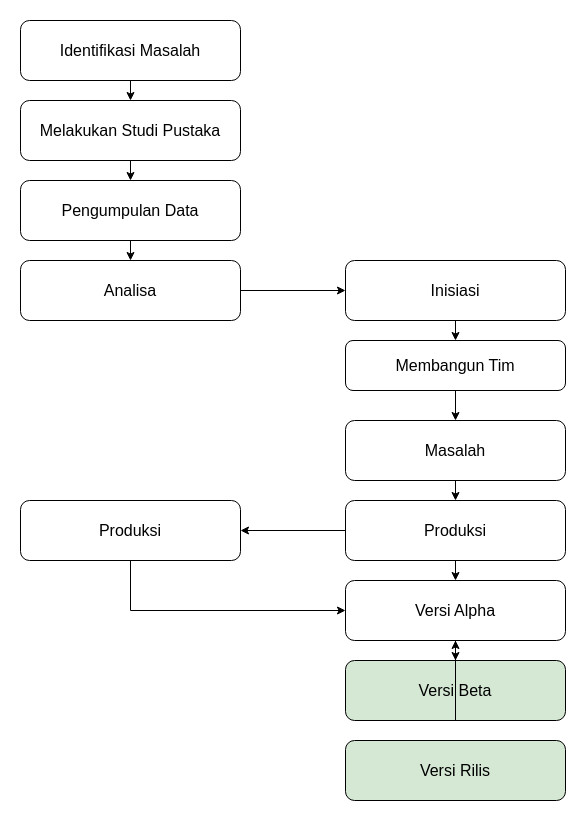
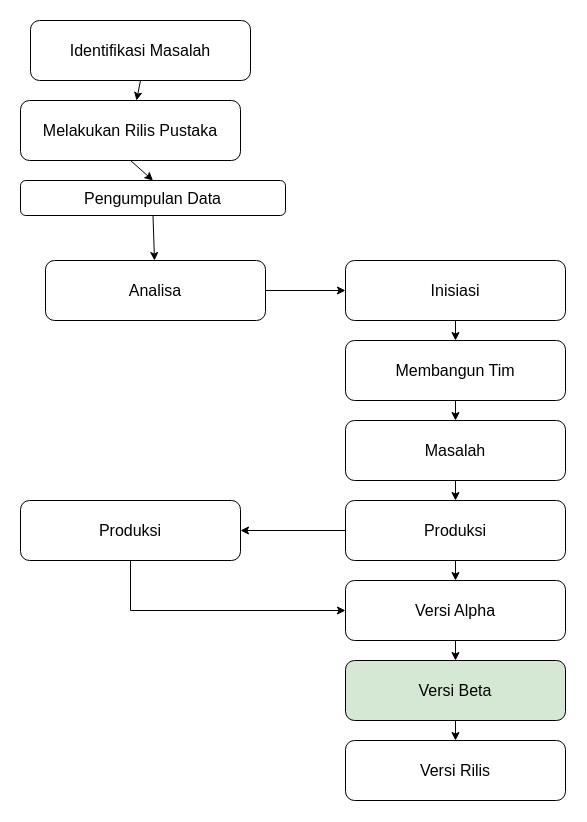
  <mxCell id="0" />
  <mxCell id="1" parent="0" />
- <mxCell id="2" value="Identifikasi Masalah" style="rounded=1;whiteSpace=wrap;html=1;fontSize=16;" vertex="1" parent="1"><mxGeometry x="20" y="20" width="220" height="60" as="geometry" /></mxCell>
- <mxCell id="3" value="Melakukan Studi Pustaka" style="rounded=1;whiteSpace=wrap;html=1;fontSize=16;" vertex="1" parent="1"><mxGeometry x="20" y="100" width="220" height="60" as="geometry" /></mxCell>
- <mxCell id="4" value="Pengumpulan Data" style="rounded=1;whiteSpace=wrap;html=1;fontSize=16;" vertex="1" parent="1"><mxGeometry x="20" y="180" width="220" height="60" as="geometry" /></mxCell>
- <mxCell id="5" value="Analisa" style="rounded=1;whiteSpace=wrap;html=1;fontSize=16;" vertex="1" parent="1"><mxGeometry x="20" y="260" width="220" height="60" as="geometry" /></mxCell>
+ <mxCell id="2" value="Identifikasi Masalah" style="rounded=1;whiteSpace=wrap;html=1;fontSize=16;" vertex="1" parent="1"><mxGeometry x="30" y="20" width="220" height="60" as="geometry" /></mxCell>
+ <mxCell id="3" value="Melakukan Rilis Pustaka" style="rounded=1;whiteSpace=wrap;html=1;fontSize=16;" vertex="1" parent="1"><mxGeometry x="20" y="100" width="220" height="60" as="geometry" /></mxCell>
+ <mxCell id="4" value="Pengumpulan Data" style="rounded=1;whiteSpace=wrap;html=1;fontSize=16;" vertex="1" parent="1"><mxGeometry x="20" y="180" width="265" height="35" as="geometry" /></mxCell>
+ <mxCell id="5" value="Analisa" style="rounded=1;whiteSpace=wrap;html=1;fontSize=16;" vertex="1" parent="1"><mxGeometry x="45" y="260" width="220" height="60" as="geometry" /></mxCell>
  <mxCell id="6" value="Inisiasi" style="rounded=1;whiteSpace=wrap;html=1;fontSize=16;" vertex="1" parent="1"><mxGeometry x="345" y="260" width="220" height="60" as="geometry" /></mxCell>
- <mxCell id="7" value="Membangun Tim" style="rounded=1;whiteSpace=wrap;html=1;fontSize=16;" vertex="1" parent="1"><mxGeometry x="345" y="340" width="220" height="50" as="geometry" /></mxCell>
+ <mxCell id="7" value="Membangun Tim" style="rounded=1;whiteSpace=wrap;html=1;fontSize=16;" vertex="1" parent="1"><mxGeometry x="345" y="340" width="220" height="60" as="geometry" /></mxCell>
  <mxCell id="8" value="Masalah" style="rounded=1;whiteSpace=wrap;html=1;fontSize=16;" vertex="1" parent="1"><mxGeometry x="345" y="420" width="220" height="60" as="geometry" /></mxCell>
  <mxCell id="9" value="Produksi" style="rounded=1;whiteSpace=wrap;html=1;fontSize=16;" vertex="1" parent="1"><mxGeometry x="345" y="500" width="220" height="60" as="geometry" /></mxCell>
  <mxCell id="10" value="Versi Alpha" style="rounded=1;whiteSpace=wrap;html=1;fontSize=16;" vertex="1" parent="1"><mxGeometry x="345" y="580" width="220" height="60" as="geometry" /></mxCell>
  <mxCell id="11" value="Versi Beta" style="rounded=1;whiteSpace=wrap;html=1;fontSize=16;fillColor=#d5e8d4;" vertex="1" parent="1"><mxGeometry x="345" y="660" width="220" height="60" as="geometry" /></mxCell>
- <mxCell id="12" value="Versi Rilis" style="rounded=1;whiteSpace=wrap;html=1;fontSize=16;fillColor=#d5e8d4;" vertex="1" parent="1"><mxGeometry x="345" y="740" width="220" height="60" as="geometry" /></mxCell>
+ <mxCell id="12" value="Versi Rilis" style="rounded=1;whiteSpace=wrap;html=1;fontSize=16;" vertex="1" parent="1"><mxGeometry x="345" y="740" width="220" height="60" as="geometry" /></mxCell>
  <mxCell id="13" value="Produksi" style="rounded=1;whiteSpace=wrap;html=1;fontSize=16;" vertex="1" parent="1"><mxGeometry x="20" y="500" width="220" height="60" as="geometry" /></mxCell>
  <mxCell id="14" value="" style="endArrow=classic;html=1;rounded=0;exitX=0.5;exitY=1;exitDx=0;exitDy=0;entryX=0.5;entryY=0;entryDx=0;entryDy=0;" edge="1" parent="1" source="3" target="4"><mxGeometry width="50" height="50" relative="1" as="geometry"><mxPoint x="140" y="90" as="sourcePoint" /><mxPoint x="140" y="110" as="targetPoint" /></mxGeometry></mxCell>
  <mxCell id="15" value="" style="endArrow=classic;html=1;rounded=0;exitX=0.5;exitY=1;exitDx=0;exitDy=0;" edge="1" parent="1" source="2" target="3"><mxGeometry width="50" height="50" relative="1" as="geometry"><mxPoint x="150" y="100" as="sourcePoint" /><mxPoint x="150" y="120" as="targetPoint" /></mxGeometry></mxCell>
  <mxCell id="16" value="" style="endArrow=classic;html=1;rounded=0;exitX=0.5;exitY=1;exitDx=0;exitDy=0;" edge="1" parent="1" source="4" target="5"><mxGeometry width="50" height="50" relative="1" as="geometry"><mxPoint x="160" y="110" as="sourcePoint" /><mxPoint x="160" y="130" as="targetPoint" /></mxGeometry></mxCell>
  <mxCell id="17" value="" style="endArrow=classic;html=1;rounded=0;exitX=1;exitY=0.5;exitDx=0;exitDy=0;entryX=0;entryY=0.5;entryDx=0;entryDy=0;" edge="1" parent="1" source="5" target="6"><mxGeometry width="50" height="50" relative="1" as="geometry"><mxPoint x="140" y="250" as="sourcePoint" /><mxPoint x="140" y="270" as="targetPoint" /></mxGeometry></mxCell>
  <mxCell id="18" value="" style="endArrow=classic;html=1;rounded=0;exitX=0.5;exitY=1;exitDx=0;exitDy=0;entryX=0.5;entryY=0;entryDx=0;entryDy=0;" edge="1" parent="1" source="6" target="7"><mxGeometry width="50" height="50" relative="1" as="geometry"><mxPoint x="150" y="260" as="sourcePoint" /><mxPoint x="150" y="280" as="targetPoint" /></mxGeometry></mxCell>
  <mxCell id="19" value="" style="endArrow=classic;html=1;rounded=0;exitX=0.5;exitY=1;exitDx=0;exitDy=0;entryX=0.5;entryY=0;entryDx=0;entryDy=0;" edge="1" parent="1" source="7" target="8"><mxGeometry width="50" height="50" relative="1" as="geometry"><mxPoint x="465" y="330" as="sourcePoint" /><mxPoint x="465" y="350" as="targetPoint" /></mxGeometry></mxCell>
  <mxCell id="20" value="" style="endArrow=classic;html=1;rounded=0;entryX=0.5;entryY=0;entryDx=0;entryDy=0;" edge="1" parent="1" target="9"><mxGeometry width="50" height="50" relative="1" as="geometry"><mxPoint x="455" y="480" as="sourcePoint" /><mxPoint x="475" y="360" as="targetPoint" /></mxGeometry></mxCell>
  <mxCell id="21" value="" style="endArrow=classic;html=1;rounded=0;exitX=0.5;exitY=1;exitDx=0;exitDy=0;entryX=0.5;entryY=0;entryDx=0;entryDy=0;" edge="1" parent="1" source="9" target="10"><mxGeometry width="50" height="50" relative="1" as="geometry"><mxPoint x="485" y="350" as="sourcePoint" /><mxPoint x="485" y="370" as="targetPoint" /></mxGeometry></mxCell>
  <mxCell id="22" value="" style="endArrow=classic;html=1;rounded=0;entryX=0.5;entryY=0;entryDx=0;entryDy=0;" edge="1" parent="1" target="11"><mxGeometry width="50" height="50" relative="1" as="geometry"><mxPoint x="455" y="640" as="sourcePoint" /><mxPoint x="465" y="590" as="targetPoint" /></mxGeometry></mxCell>
- <mxCell id="23" value="" style="endArrow=classic;html=1;rounded=0;exitX=0.5;exitY=1;exitDx=0;exitDy=0;" edge="1" parent="1" source="11" target="10"><mxGeometry width="50" height="50" relative="1" as="geometry"><mxPoint x="475" y="580" as="sourcePoint" /><mxPoint x="475" y="600" as="targetPoint" /></mxGeometry></mxCell>
+ <mxCell id="23" value="" style="endArrow=classic;html=1;rounded=0;exitX=0.5;exitY=1;exitDx=0;exitDy=0;entryX=0.5;entryY=0;entryDx=0;entryDy=0;" edge="1" parent="1" source="11" target="12"><mxGeometry width="50" height="50" relative="1" as="geometry"><mxPoint x="475" y="580" as="sourcePoint" /><mxPoint x="475" y="600" as="targetPoint" /></mxGeometry></mxCell>
  <mxCell id="24" value="" style="endArrow=classic;html=1;rounded=0;exitX=0;exitY=0.5;exitDx=0;exitDy=0;entryX=1;entryY=0.5;entryDx=0;entryDy=0;" edge="1" parent="1" source="9" target="13"><mxGeometry width="50" height="50" relative="1" as="geometry"><mxPoint x="485" y="590" as="sourcePoint" /><mxPoint x="485" y="610" as="targetPoint" /></mxGeometry></mxCell>
  <mxCell id="25" value="" style="endArrow=classic;html=1;rounded=0;exitX=0.5;exitY=1;exitDx=0;exitDy=0;entryX=0;entryY=0.5;entryDx=0;entryDy=0;" edge="1" parent="1" source="13" target="10"><mxGeometry width="50" height="50" relative="1" as="geometry"><mxPoint x="355" y="540" as="sourcePoint" /><mxPoint x="250" y="540" as="targetPoint" /><Array as="points"><mxPoint x="130" y="610" /></Array></mxGeometry></mxCell>
